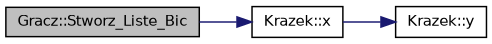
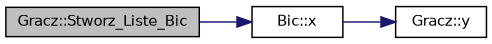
  digraph {
    rankdir=LR
    node [color=black fillcolor=white fontname=Helvetica fontsize=10 shape=record style=filled]
    edge [color=midnightblue fontname=Helvetica fontsize=10 labelfontname=Helvetica labelfontsize=10 style=solid]
    n1 [fillcolor=grey75 fontcolor=black height=0.2 label="Gracz::Stworz_Liste_Bic" width=0.4]
-   n2 [height=0.2 label="Krazek::x" width=0.4]
-   n3 [height=0.2 label="Krazek::y" width=0.4]
+   n2 [height=0.2 label="Bic::x" width=0.4]
+   n3 [height=0.2 label="Gracz::y" width=0.4]
    n1 -> n2
    n2 -> n3
  }
